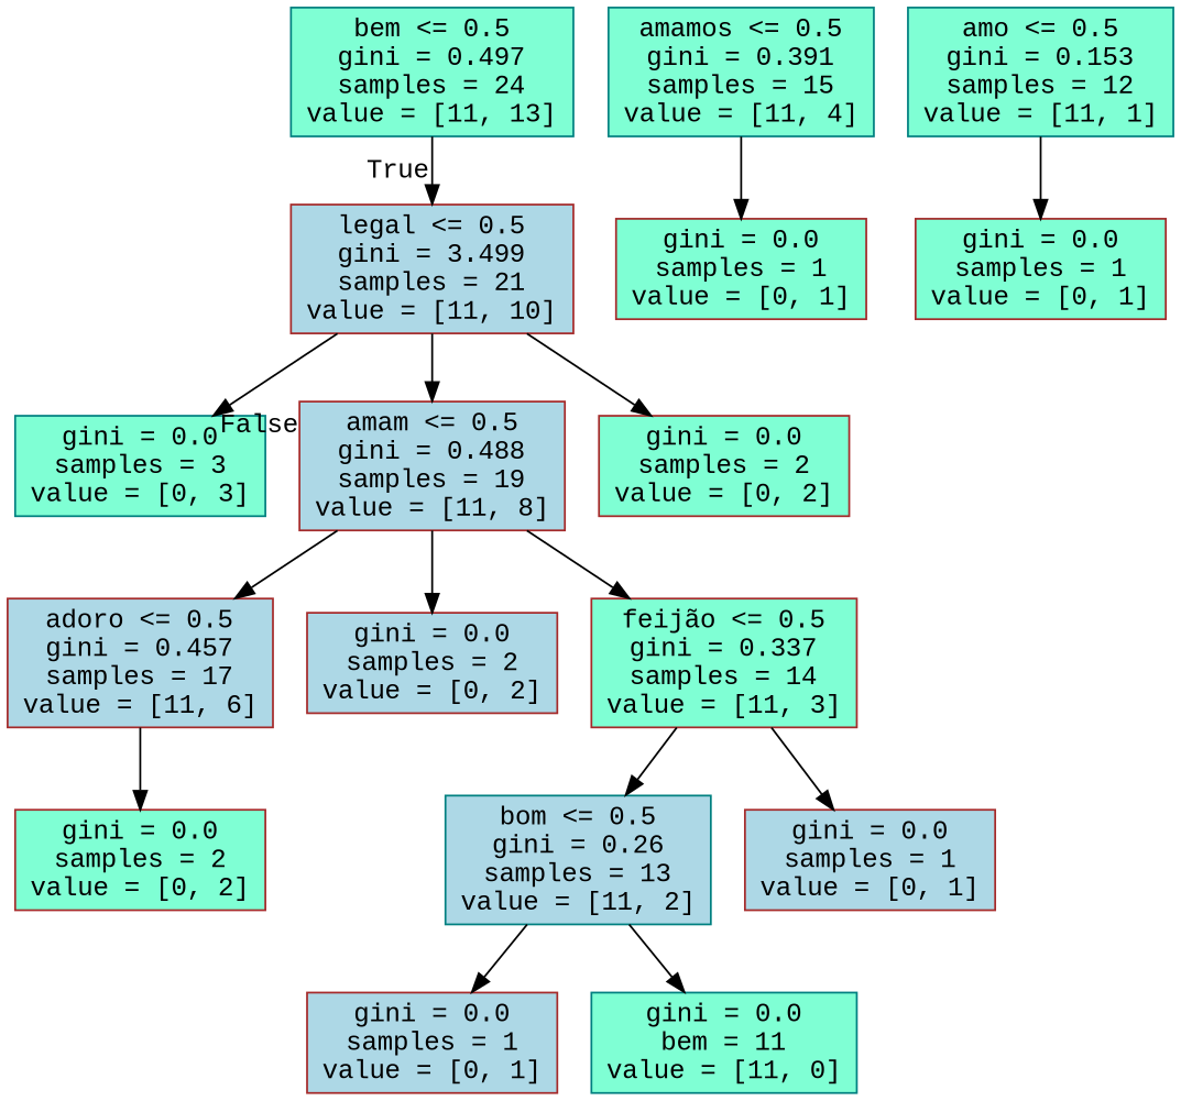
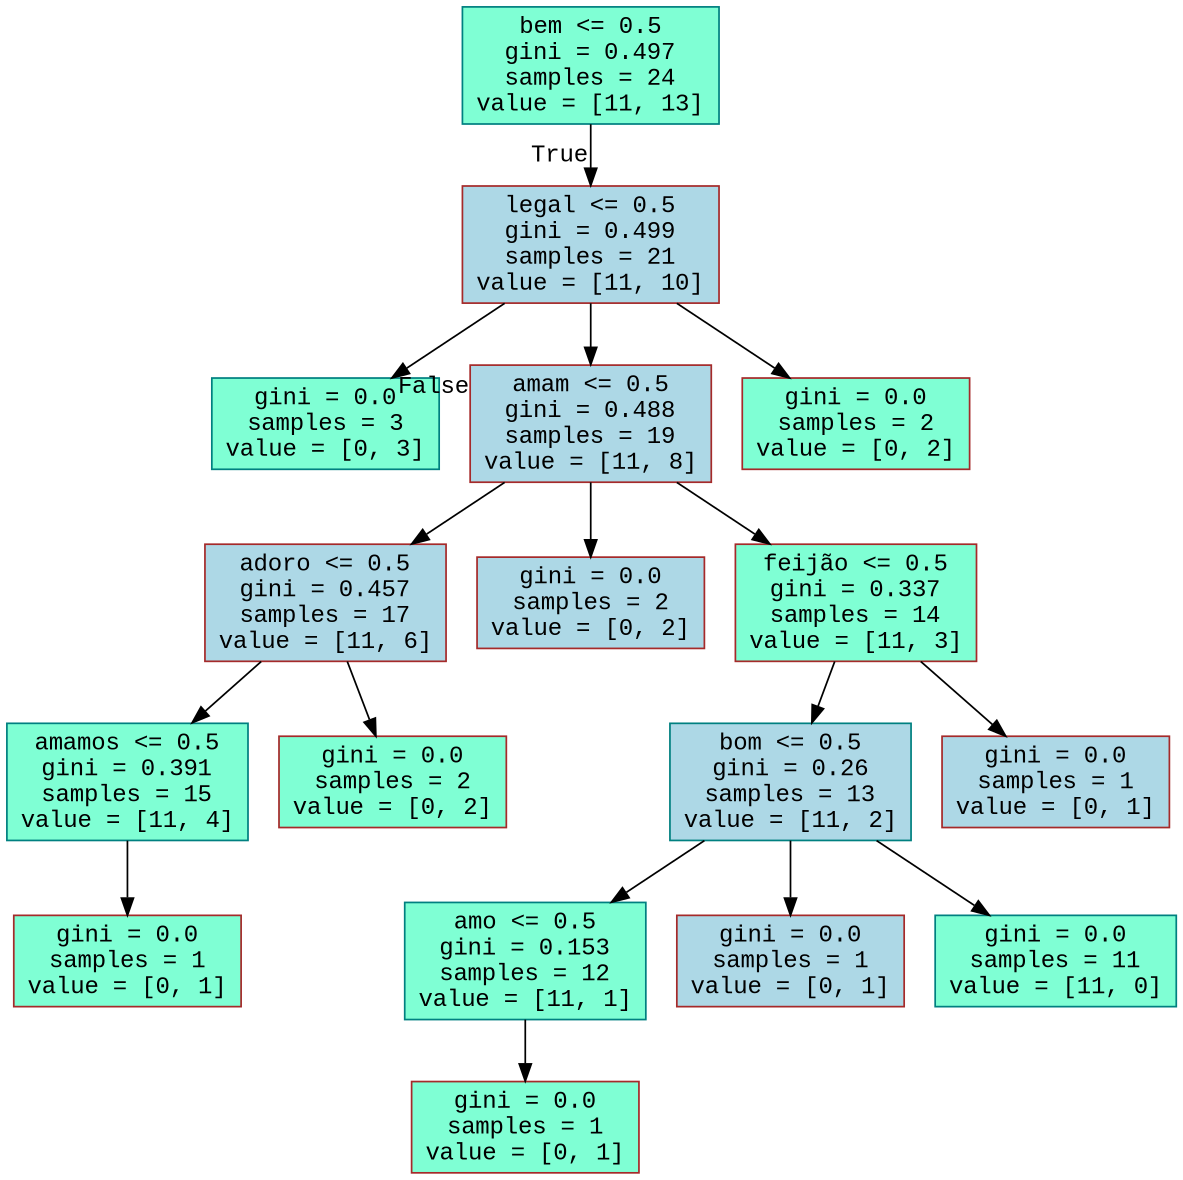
  digraph {
    fontname="Liberation Mono"
    node [color=brown fillcolor=aquamarine fontname="Liberation Mono" shape=box style=filled]
    edge [fontname="Liberation Mono"]
    n1 [color=teal label="bem <= 0.5\ngini = 0.497\nsamples = 24\nvalue = [11, 13]"]
-   n2 [fillcolor=lightblue label="legal <= 0.5\ngini = 3.499\nsamples = 21\nvalue = [11, 10]"]
+   n2 [fillcolor=lightblue label="legal <= 0.5\ngini = 0.499\nsamples = 21\nvalue = [11, 10]"]
    n3 [color=teal label="gini = 0.0\nsamples = 3\nvalue = [0, 3]"]
    n4 [fillcolor=lightblue label="amam <= 0.5\ngini = 0.488\nsamples = 19\nvalue = [11, 8]"]
    n5 [label="gini = 0.0\nsamples = 2\nvalue = [0, 2]"]
    n6 [fillcolor=lightblue label="adoro <= 0.5\ngini = 0.457\nsamples = 17\nvalue = [11, 6]"]
    n7 [fillcolor=lightblue label="gini = 0.0\nsamples = 2\nvalue = [0, 2]"]
    n8 [label="feijão <= 0.5\ngini = 0.337\nsamples = 14\nvalue = [11, 3]"]
    n9 [color=teal label="amamos <= 0.5\ngini = 0.391\nsamples = 15\nvalue = [11, 4]"]
    n10 [label="gini = 0.0\nsamples = 2\nvalue = [0, 2]"]
    n11 [label="gini = 0.0\nsamples = 1\nvalue = [0, 1]"]
    n12 [color=teal fillcolor=lightblue label="bom <= 0.5\ngini = 0.26\nsamples = 13\nvalue = [11, 2]"]
    n13 [fillcolor=lightblue label="gini = 0.0\nsamples = 1\nvalue = [0, 1]"]
    n14 [color=teal label="amo <= 0.5\ngini = 0.153\nsamples = 12\nvalue = [11, 1]"]
    n15 [fillcolor=lightblue label="gini = 0.0\nsamples = 1\nvalue = [0, 1]"]
-   n16 [color=teal label="gini = 0.0\nbem = 11\nvalue = [11, 0]"]
+   n16 [color=teal label="gini = 0.0\nsamples = 11\nvalue = [11, 0]"]
    n17 [label="gini = 0.0\nsamples = 1\nvalue = [0, 1]"]
    n1 -> n2 [headlabel=True labelangle=45 labeldistance=2.5]
    n2 -> n3 [headlabel=False labelangle=-45 labeldistance=2.5]
    n2 -> n4
    n2 -> n5
    n4 -> n6
    n4 -> n7
    n4 -> n8
+   n6 -> n9
    n6 -> n10
    n8 -> n12
    n8 -> n13
    n9 -> n11
+   n12 -> n14
    n12 -> n15
    n12 -> n16
    n14 -> n17
  }
